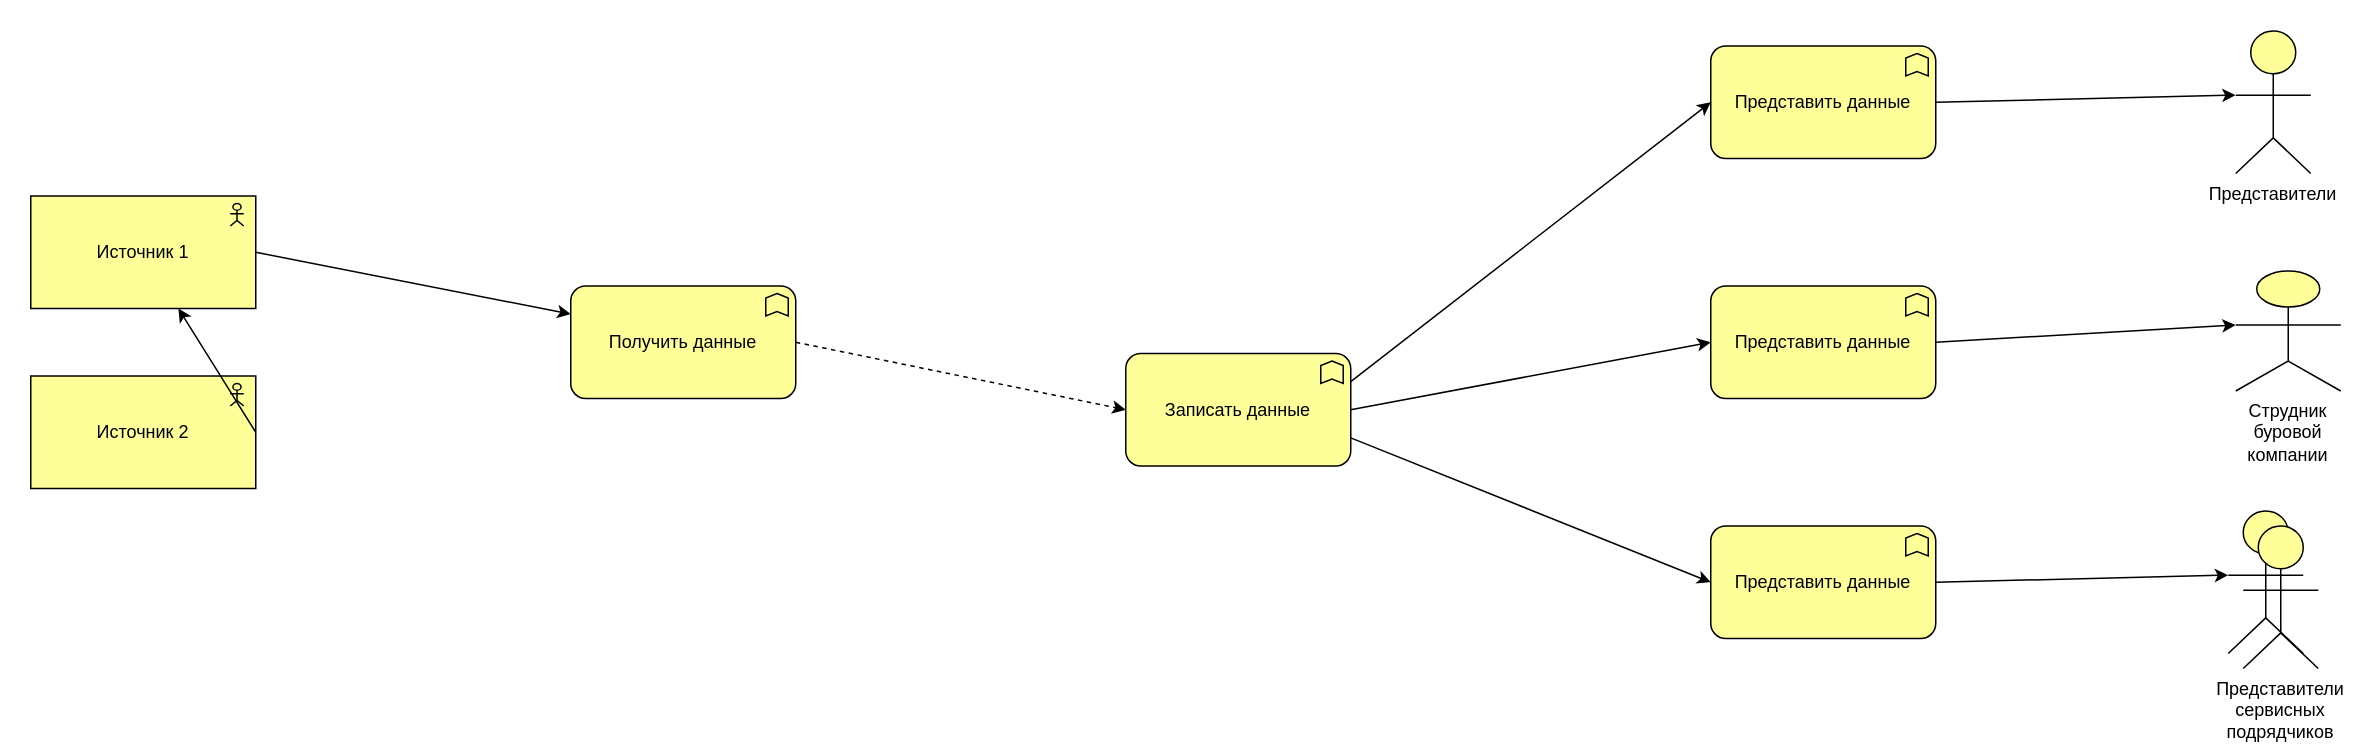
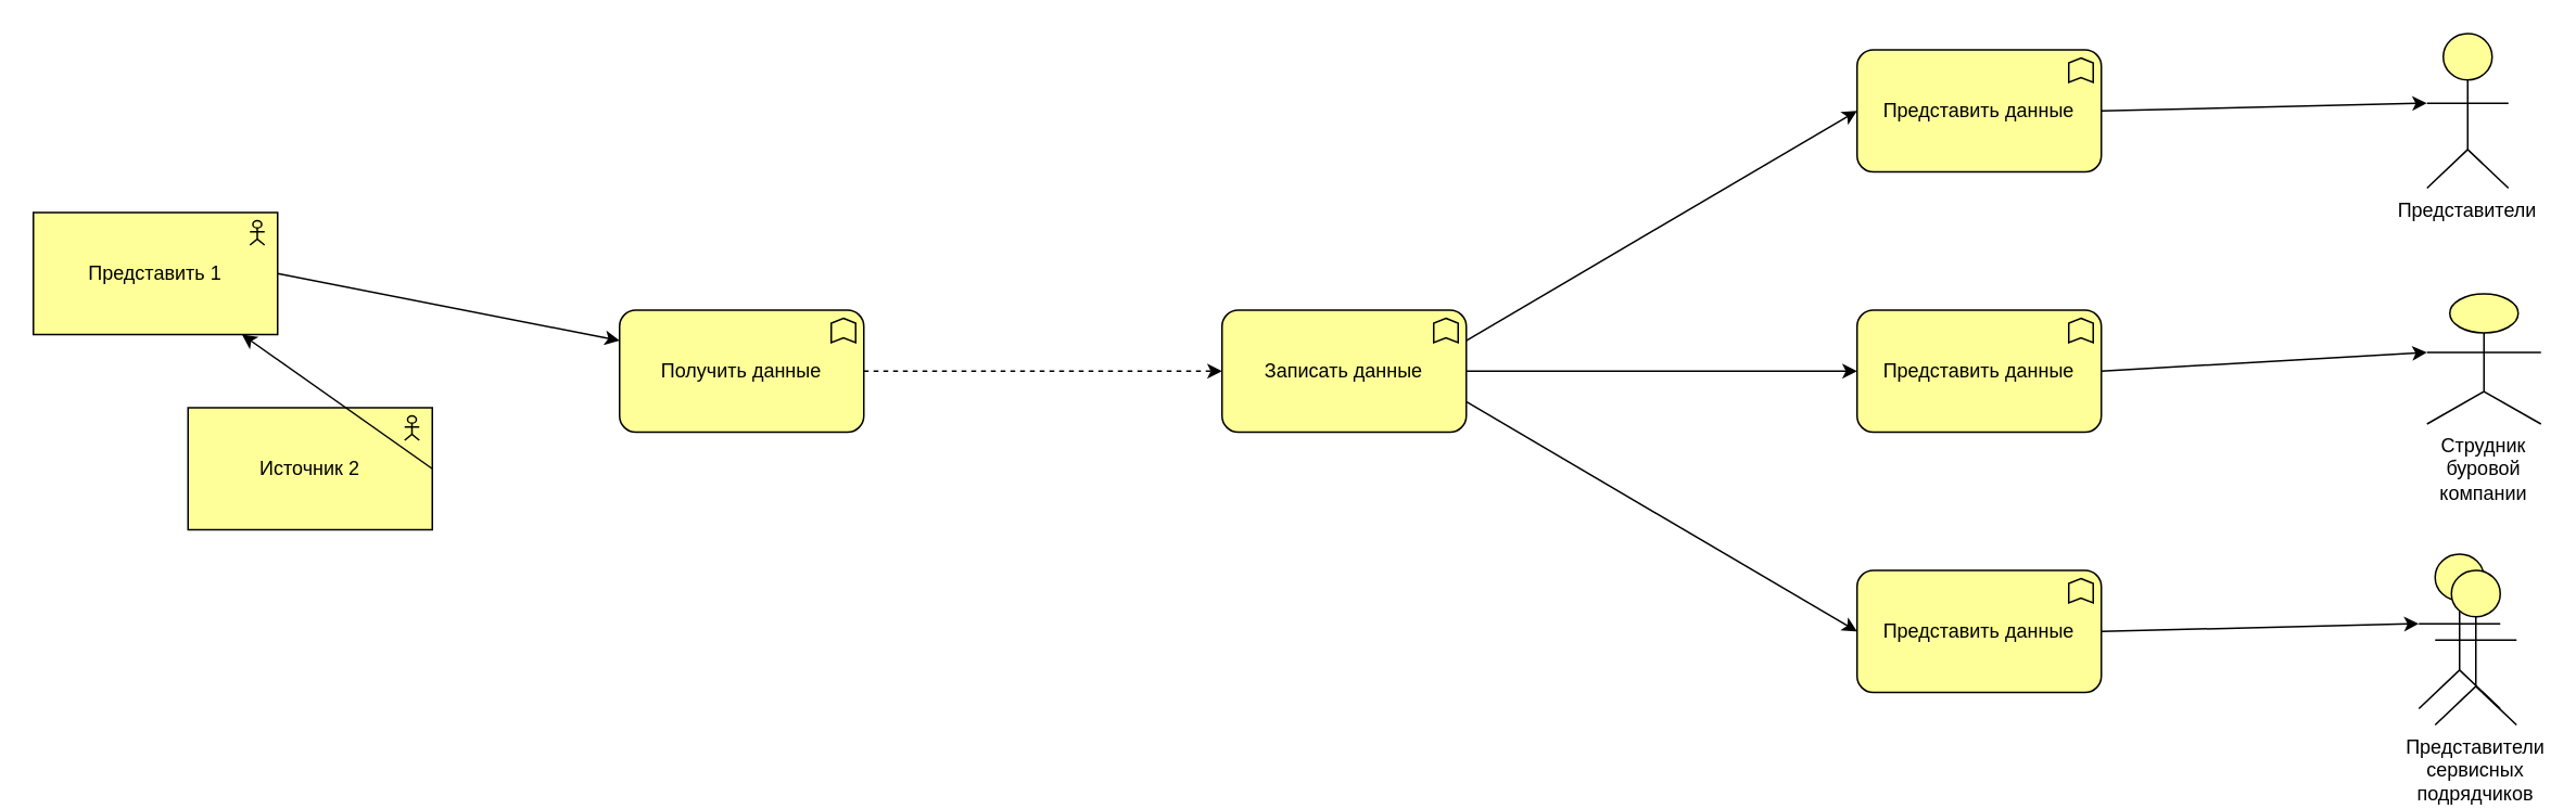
  <mxCell id="0" />
  <mxCell id="1" parent="0" />
  <mxCell id="2" value="Получить данные" style="html=1;outlineConnect=0;whiteSpace=wrap;fillColor=#ffff99;shape=mxgraph.archimate3.application;appType=func;archiType=rounded;" vertex="1" parent="1"><mxGeometry x="380" y="190" width="150" height="75" as="geometry" /></mxCell>
- <mxCell id="3" value="Источник 1" style="html=1;outlineConnect=0;whiteSpace=wrap;fillColor=#ffff99;shape=mxgraph.archimate3.application;appType=actor;archiType=square;" vertex="1" parent="1"><mxGeometry x="20" y="130" width="150" height="75" as="geometry" /></mxCell>
- <mxCell id="4" value="Источник 2" style="html=1;outlineConnect=0;whiteSpace=wrap;fillColor=#ffff99;shape=mxgraph.archimate3.application;appType=actor;archiType=square;" vertex="1" parent="1"><mxGeometry x="20" y="250" width="150" height="75" as="geometry" /></mxCell>
- <mxCell id="5" value="Записать данные" style="html=1;outlineConnect=0;whiteSpace=wrap;fillColor=#ffff99;shape=mxgraph.archimate3.application;appType=func;archiType=rounded;" vertex="1" parent="1"><mxGeometry x="750" y="235" width="150" height="75" as="geometry" /></mxCell>
+ <mxCell id="3" value="Представить 1" style="html=1;outlineConnect=0;whiteSpace=wrap;fillColor=#ffff99;shape=mxgraph.archimate3.application;appType=actor;archiType=square;" vertex="1" parent="1"><mxGeometry x="20" y="130" width="150" height="75" as="geometry" /></mxCell>
+ <mxCell id="4" value="Источник 2" style="html=1;outlineConnect=0;whiteSpace=wrap;fillColor=#ffff99;shape=mxgraph.archimate3.application;appType=actor;archiType=square;" vertex="1" parent="1"><mxGeometry x="115" y="250" width="150" height="75" as="geometry" /></mxCell>
+ <mxCell id="5" value="Записать данные" style="html=1;outlineConnect=0;whiteSpace=wrap;fillColor=#ffff99;shape=mxgraph.archimate3.application;appType=func;archiType=rounded;" vertex="1" parent="1"><mxGeometry x="750" y="190" width="150" height="75" as="geometry" /></mxCell>
  <mxCell id="6" value="Представить данные" style="html=1;outlineConnect=0;whiteSpace=wrap;fillColor=#ffff99;shape=mxgraph.archimate3.application;appType=func;archiType=rounded;" vertex="1" parent="1"><mxGeometry x="1140" y="30" width="150" height="75" as="geometry" /></mxCell>
  <mxCell id="7" value="Представители" style="html=1;outlineConnect=0;whiteSpace=wrap;fillColor=#ffff99;verticalLabelPosition=bottom;verticalAlign=top;align=center;shape=mxgraph.archimate3.actor;" vertex="1" parent="1"><mxGeometry x="1490" y="20" width="50" height="95" as="geometry" /></mxCell>
  <mxCell id="8" value="Струдник буровой компании" style="html=1;outlineConnect=0;whiteSpace=wrap;fillColor=#ffff99;verticalLabelPosition=bottom;verticalAlign=top;align=center;shape=mxgraph.archimate3.actor;" vertex="1" parent="1"><mxGeometry x="1490" y="180" width="70" height="80" as="geometry" /></mxCell>
  <mxCell id="9" value="" style="html=1;outlineConnect=0;whiteSpace=wrap;fillColor=#ffff99;verticalLabelPosition=bottom;verticalAlign=top;align=center;shape=mxgraph.archimate3.actor;" vertex="1" parent="1"><mxGeometry x="1485" y="340" width="50" height="95" as="geometry" /></mxCell>
  <mxCell id="10" value="Представители сервисных подрядчиков" style="html=1;outlineConnect=0;whiteSpace=wrap;fillColor=#ffff99;verticalLabelPosition=bottom;verticalAlign=top;align=center;shape=mxgraph.archimate3.actor;" vertex="1" parent="1"><mxGeometry x="1495" y="350" width="50" height="95" as="geometry" /></mxCell>
  <mxCell id="11" value="Представить данные" style="html=1;outlineConnect=0;whiteSpace=wrap;fillColor=#ffff99;shape=mxgraph.archimate3.application;appType=func;archiType=rounded;" vertex="1" parent="1"><mxGeometry x="1140" y="190" width="150" height="75" as="geometry" /></mxCell>
  <mxCell id="12" value="Представить данные" style="html=1;outlineConnect=0;whiteSpace=wrap;fillColor=#ffff99;shape=mxgraph.archimate3.application;appType=func;archiType=rounded;" vertex="1" parent="1"><mxGeometry x="1140" y="350" width="150" height="75" as="geometry" /></mxCell>
  <mxCell id="13" value="" style="endArrow=classic;html=1;rounded=0;exitX=1;exitY=0.5;exitDx=0;exitDy=0;exitPerimeter=0;entryX=0;entryY=0.25;entryDx=0;entryDy=0;entryPerimeter=0;" edge="1" parent="1" source="3" target="2"><mxGeometry width="50" height="50" relative="1" as="geometry"><mxPoint x="780" y="380" as="sourcePoint" /><mxPoint x="830" y="330" as="targetPoint" /></mxGeometry></mxCell>
  <mxCell id="14" value="" style="endArrow=classic;html=1;rounded=0;exitX=1;exitY=0.5;exitDx=0;exitDy=0;exitPerimeter=0;" edge="1" parent="1" source="4" target="3"><mxGeometry width="50" height="50" relative="1" as="geometry"><mxPoint x="180" y="177" as="sourcePoint" /><mxPoint x="310" y="219" as="targetPoint" /></mxGeometry></mxCell>
  <mxCell id="15" value="" style="endArrow=classic;html=1;rounded=0;exitX=1;exitY=0.5;exitDx=0;exitDy=0;exitPerimeter=0;entryX=0;entryY=0.5;entryDx=0;entryDy=0;entryPerimeter=0;dashed=1;" edge="1" parent="1" source="2" target="5"><mxGeometry width="50" height="50" relative="1" as="geometry"><mxPoint x="170" y="167" as="sourcePoint" /><mxPoint x="580" y="227.5" as="targetPoint" /></mxGeometry></mxCell>
  <mxCell id="16" value="" style="endArrow=classic;html=1;rounded=0;exitX=1;exitY=0.25;exitDx=0;exitDy=0;exitPerimeter=0;entryX=0;entryY=0.5;entryDx=0;entryDy=0;entryPerimeter=0;" edge="1" parent="1" source="5" target="6"><mxGeometry width="50" height="50" relative="1" as="geometry"><mxPoint x="170" y="167" as="sourcePoint" /><mxPoint x="300" y="209" as="targetPoint" /></mxGeometry></mxCell>
  <mxCell id="17" value="" style="endArrow=classic;html=1;rounded=0;exitX=1;exitY=0.5;exitDx=0;exitDy=0;exitPerimeter=0;entryX=0;entryY=0.5;entryDx=0;entryDy=0;entryPerimeter=0;" edge="1" parent="1" source="5" target="11"><mxGeometry width="50" height="50" relative="1" as="geometry"><mxPoint x="180" y="177" as="sourcePoint" /><mxPoint x="310" y="219" as="targetPoint" /></mxGeometry></mxCell>
  <mxCell id="18" value="" style="endArrow=classic;html=1;rounded=0;exitX=1;exitY=0.75;exitDx=0;exitDy=0;exitPerimeter=0;entryX=0;entryY=0.5;entryDx=0;entryDy=0;entryPerimeter=0;" edge="1" parent="1" source="5" target="12"><mxGeometry width="50" height="50" relative="1" as="geometry"><mxPoint x="170" y="167" as="sourcePoint" /><mxPoint x="300" y="209" as="targetPoint" /></mxGeometry></mxCell>
  <mxCell id="19" value="" style="endArrow=classic;html=1;rounded=0;exitX=1;exitY=0.5;exitDx=0;exitDy=0;exitPerimeter=0;entryX=0;entryY=0.45;entryDx=0;entryDy=0;entryPerimeter=0;" edge="1" parent="1" source="6" target="7"><mxGeometry width="50" height="50" relative="1" as="geometry"><mxPoint x="170" y="167" as="sourcePoint" /><mxPoint x="300" y="209" as="targetPoint" /></mxGeometry></mxCell>
  <mxCell id="20" value="" style="endArrow=classic;html=1;rounded=0;exitX=1;exitY=0.5;exitDx=0;exitDy=0;exitPerimeter=0;entryX=0;entryY=0.45;entryDx=0;entryDy=0;entryPerimeter=0;" edge="1" parent="1" source="11" target="8"><mxGeometry width="50" height="50" relative="1" as="geometry"><mxPoint x="170" y="167" as="sourcePoint" /><mxPoint x="300" y="209" as="targetPoint" /></mxGeometry></mxCell>
  <mxCell id="21" value="" style="endArrow=classic;html=1;rounded=0;exitX=1;exitY=0.5;exitDx=0;exitDy=0;exitPerimeter=0;entryX=0;entryY=0.45;entryDx=0;entryDy=0;entryPerimeter=0;" edge="1" parent="1" source="12" target="9"><mxGeometry width="50" height="50" relative="1" as="geometry"><mxPoint x="170" y="167" as="sourcePoint" /><mxPoint x="300" y="209" as="targetPoint" /></mxGeometry></mxCell>
  <mxCell id="22" style="edgeStyle=orthogonalEdgeStyle;rounded=0;orthogonalLoop=1;jettySize=auto;html=1;exitX=0.5;exitY=1;exitDx=0;exitDy=0;exitPerimeter=0;" edge="1" parent="1" source="12" target="12"><mxGeometry relative="1" as="geometry" /></mxCell>
